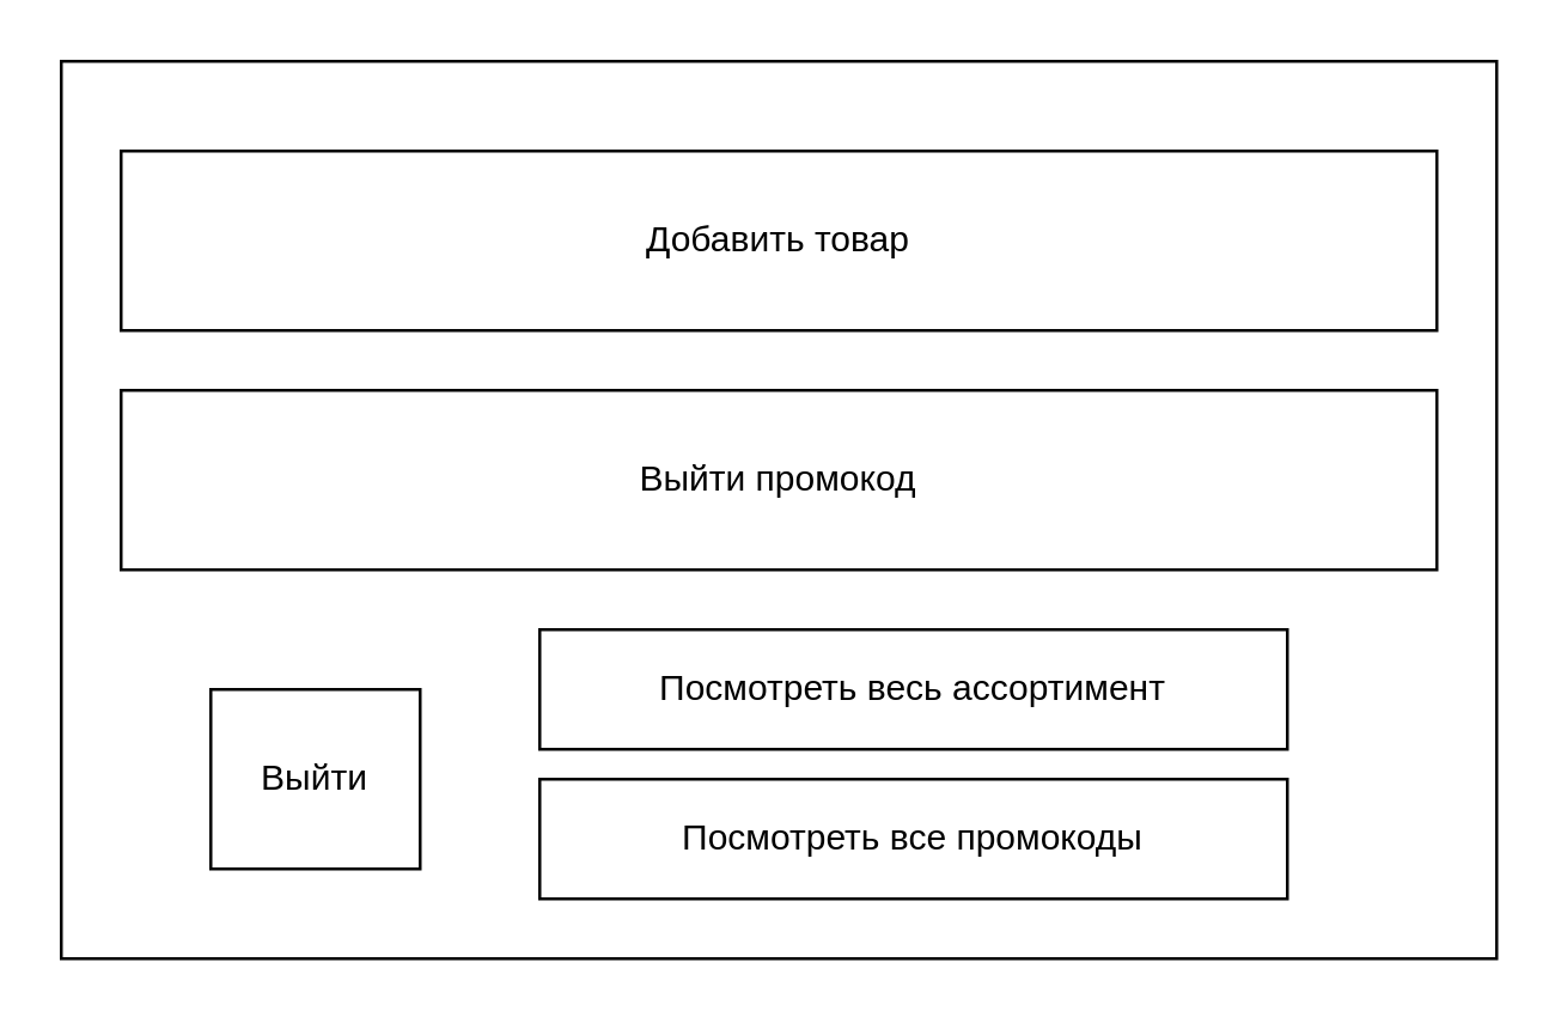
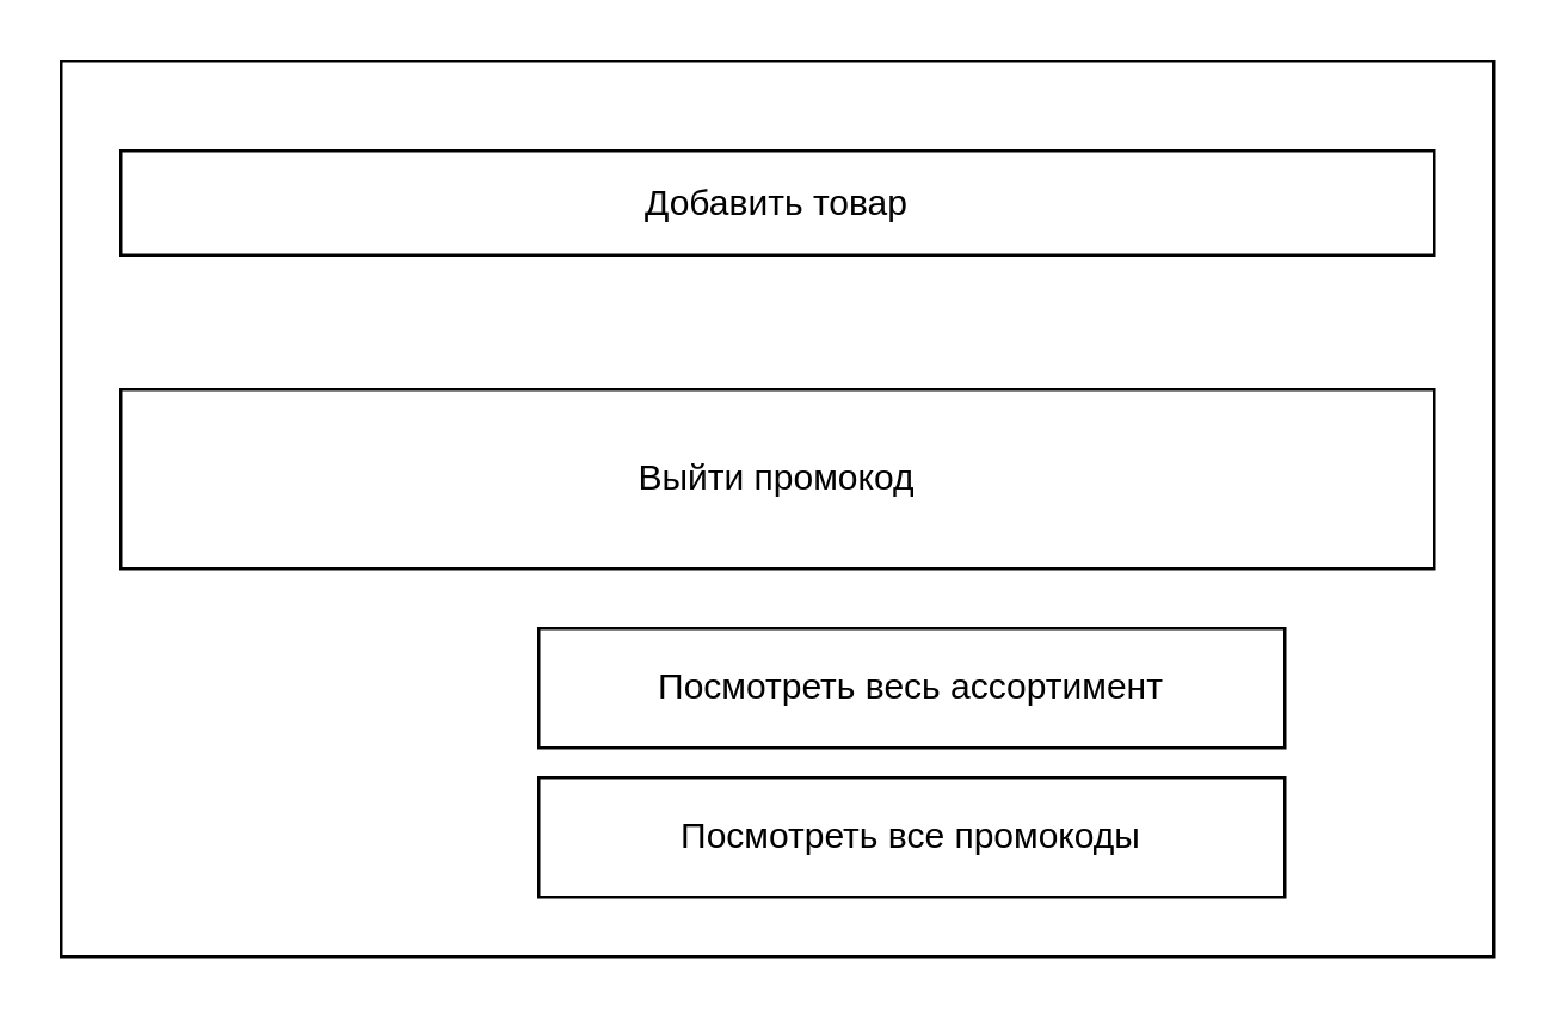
  <mxCell id="0" />
  <mxCell id="1" parent="0" />
  <mxCell id="2" value="" style="rounded=0;whiteSpace=wrap;html=1;" parent="1" vertex="1"><mxGeometry x="20" y="20" width="480" height="300" as="geometry" /></mxCell>
- <mxCell id="3" value="Добавить товар" style="rounded=0;whiteSpace=wrap;html=1;" parent="1" vertex="1"><mxGeometry x="40" y="50" width="440" height="60" as="geometry" /></mxCell>
+ <mxCell id="3" value="Добавить товар" style="rounded=0;whiteSpace=wrap;html=1;" parent="1" vertex="1"><mxGeometry x="40" y="50" width="440" height="35" as="geometry" /></mxCell>
  <mxCell id="4" value="Выйти промокод" style="rounded=0;whiteSpace=wrap;html=1;" parent="1" vertex="1"><mxGeometry x="40" y="130" width="440" height="60" as="geometry" /></mxCell>
- <mxCell id="5" value="Выйти" style="rounded=0;whiteSpace=wrap;html=1;" parent="1" vertex="1"><mxGeometry x="70" y="230" width="70" height="60" as="geometry" /></mxCell>
  <mxCell id="6" value="Посмотреть весь ассортимент" style="rounded=0;whiteSpace=wrap;html=1;" parent="1" vertex="1"><mxGeometry x="180" y="210" width="250" height="40" as="geometry" /></mxCell>
  <mxCell id="7" value="Посмотреть все промокоды" style="rounded=0;whiteSpace=wrap;html=1;" parent="1" vertex="1"><mxGeometry x="180" y="260" width="250" height="40" as="geometry" /></mxCell>
